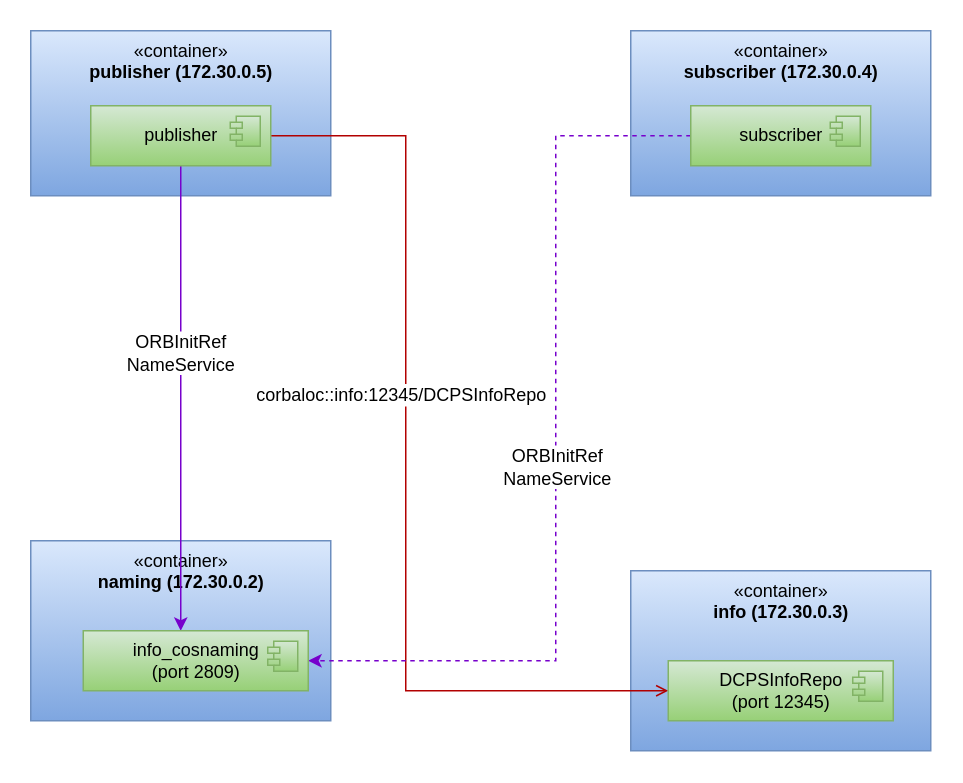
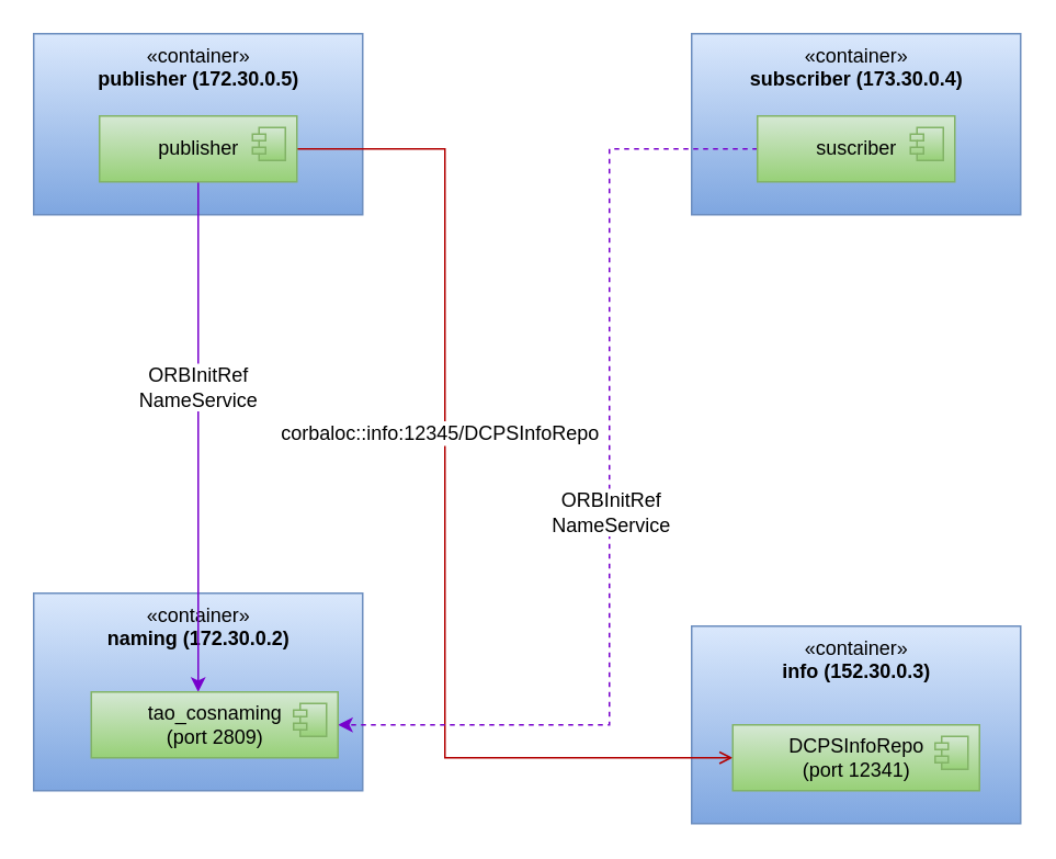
  <mxCell id="0" />
  <mxCell id="1" parent="0" />
  <mxCell id="2" value="«container»&lt;br&gt;&lt;b&gt;publisher (172.30.0.5)&lt;/b&gt;" style="html=1;verticalAlign=top;fillColor=#dae8fc;strokeColor=#6c8ebf;gradientColor=#7ea6e0;" vertex="1" parent="1"><mxGeometry x="20" y="20" width="200" height="110" as="geometry" /></mxCell>
- <mxCell id="3" value="«container»&lt;br&gt;&lt;b&gt;subscriber (172.30.0.4)&lt;/b&gt;" style="html=1;verticalAlign=top;fillColor=#dae8fc;strokeColor=#6c8ebf;gradientColor=#7ea6e0;" vertex="1" parent="1"><mxGeometry x="420" y="20" width="200" height="110" as="geometry" /></mxCell>
+ <mxCell id="3" value="«container»&lt;br&gt;&lt;b&gt;subscriber (173.30.0.4)&lt;/b&gt;" style="html=1;verticalAlign=top;fillColor=#dae8fc;strokeColor=#6c8ebf;gradientColor=#7ea6e0;" vertex="1" parent="1"><mxGeometry x="420" y="20" width="200" height="110" as="geometry" /></mxCell>
  <mxCell id="4" value="«container»&lt;br&gt;&lt;b&gt;naming (172.30.0.2)&lt;/b&gt;" style="html=1;verticalAlign=top;fillColor=#dae8fc;strokeColor=#6c8ebf;gradientColor=#7ea6e0;" vertex="1" parent="1"><mxGeometry x="20" y="360" width="200" height="120" as="geometry" /></mxCell>
- <mxCell id="5" value="«container»&lt;br&gt;&lt;b&gt;info (172.30.0.3)&lt;/b&gt;" style="html=1;verticalAlign=top;fillColor=#dae8fc;strokeColor=#6c8ebf;gradientColor=#7ea6e0;" vertex="1" parent="1"><mxGeometry x="420" y="380" width="200" height="120" as="geometry" /></mxCell>
+ <mxCell id="5" value="«container»&lt;br&gt;&lt;b&gt;info (152.30.0.3)&lt;/b&gt;" style="html=1;verticalAlign=top;fillColor=#dae8fc;strokeColor=#6c8ebf;gradientColor=#7ea6e0;" vertex="1" parent="1"><mxGeometry x="420" y="380" width="200" height="120" as="geometry" /></mxCell>
  <mxCell id="6" style="edgeStyle=orthogonalEdgeStyle;rounded=0;orthogonalLoop=1;jettySize=auto;html=1;entryX=0;entryY=0.5;entryDx=0;entryDy=0;fillColor=#e51400;strokeColor=#B20000;endArrow=open;" edge="1" parent="1" source="10" target="18"><mxGeometry relative="1" as="geometry"><Array as="points"><mxPoint x="270" y="90" /><mxPoint x="270" y="460" /></Array></mxGeometry></mxCell>
  <mxCell id="7" value="corbaloc::info:12345/DCPSInfoRepo" style="text;html=1;resizable=0;points=[];align=center;verticalAlign=middle;labelBackgroundColor=#ffffff;" vertex="1" connectable="0" parent="6"><mxGeometry x="-0.175" y="-4" relative="1" as="geometry"><mxPoint as="offset" /></mxGeometry></mxCell>
  <mxCell id="8" style="edgeStyle=orthogonalEdgeStyle;rounded=0;orthogonalLoop=1;jettySize=auto;html=1;fillColor=#aa00ff;strokeColor=#7700CC;" edge="1" parent="1" source="10" target="16"><mxGeometry relative="1" as="geometry"><Array as="points"><mxPoint x="120" y="330" /><mxPoint x="120" y="330" /></Array></mxGeometry></mxCell>
  <mxCell id="9" value="ORBInitRef&lt;br&gt;NameService" style="text;html=1;resizable=0;points=[];align=center;verticalAlign=middle;labelBackgroundColor=#ffffff;" vertex="1" connectable="0" parent="8"><mxGeometry x="-0.2" y="-1" relative="1" as="geometry"><mxPoint as="offset" /></mxGeometry></mxCell>
  <mxCell id="10" value="publisher" style="html=1;gradientColor=#97d077;fillColor=#d5e8d4;strokeColor=#82b366;" vertex="1" parent="1"><mxGeometry x="60" y="70" width="120" height="40" as="geometry" /></mxCell>
  <mxCell id="11" value="" style="shape=component;jettyWidth=8;jettyHeight=4;gradientColor=#97d077;fillColor=#d5e8d4;strokeColor=#82b366;" vertex="1" parent="10"><mxGeometry x="1" width="20" height="20" relative="1" as="geometry"><mxPoint x="-27" y="7" as="offset" /></mxGeometry></mxCell>
  <mxCell id="12" style="edgeStyle=orthogonalEdgeStyle;rounded=0;orthogonalLoop=1;jettySize=auto;html=1;entryX=1;entryY=0.5;entryDx=0;entryDy=0;fillColor=#aa00ff;strokeColor=#7700CC;dashed=1;" edge="1" parent="1" source="14" target="16"><mxGeometry relative="1" as="geometry"><Array as="points"><mxPoint x="370" y="90" /><mxPoint x="370" y="440" /></Array></mxGeometry></mxCell>
  <mxCell id="13" value="ORBInitRef&lt;br&gt;NameService" style="text;html=1;resizable=0;points=[];align=center;verticalAlign=middle;labelBackgroundColor=#ffffff;" vertex="1" connectable="0" parent="12"><mxGeometry x="-0.073" y="-1" relative="1" as="geometry"><mxPoint x="1" y="30" as="offset" /></mxGeometry></mxCell>
- <mxCell id="14" value="subscriber" style="html=1;gradientColor=#97d077;fillColor=#d5e8d4;strokeColor=#82b366;" vertex="1" parent="1"><mxGeometry x="460" y="70" width="120" height="40" as="geometry" /></mxCell>
+ <mxCell id="14" value="suscriber" style="html=1;gradientColor=#97d077;fillColor=#d5e8d4;strokeColor=#82b366;" vertex="1" parent="1"><mxGeometry x="460" y="70" width="120" height="40" as="geometry" /></mxCell>
  <mxCell id="15" value="" style="shape=component;jettyWidth=8;jettyHeight=4;gradientColor=#97d077;fillColor=#d5e8d4;strokeColor=#82b366;" vertex="1" parent="14"><mxGeometry x="1" width="20" height="20" relative="1" as="geometry"><mxPoint x="-27" y="7" as="offset" /></mxGeometry></mxCell>
- <mxCell id="16" value="info_cosnaming&lt;br&gt;(port 2809)" style="html=1;gradientColor=#97d077;fillColor=#d5e8d4;strokeColor=#82b366;" vertex="1" parent="1"><mxGeometry x="55" y="420" width="150" height="40" as="geometry" /></mxCell>
+ <mxCell id="16" value="tao_cosnaming&lt;br&gt;(port 2809)" style="html=1;gradientColor=#97d077;fillColor=#d5e8d4;strokeColor=#82b366;" vertex="1" parent="1"><mxGeometry x="55" y="420" width="150" height="40" as="geometry" /></mxCell>
  <mxCell id="17" value="" style="shape=component;jettyWidth=8;jettyHeight=4;gradientColor=#97d077;fillColor=#d5e8d4;strokeColor=#82b366;" vertex="1" parent="16"><mxGeometry x="1" width="20" height="20" relative="1" as="geometry"><mxPoint x="-27" y="7" as="offset" /></mxGeometry></mxCell>
- <mxCell id="18" value="DCPSInfoRepo&lt;br&gt;(port 12345)" style="html=1;gradientColor=#97d077;fillColor=#d5e8d4;strokeColor=#82b366;" vertex="1" parent="1"><mxGeometry x="445" y="440" width="150" height="40" as="geometry" /></mxCell>
+ <mxCell id="18" value="DCPSInfoRepo&lt;br&gt;(port 12341)" style="html=1;gradientColor=#97d077;fillColor=#d5e8d4;strokeColor=#82b366;" vertex="1" parent="1"><mxGeometry x="445" y="440" width="150" height="40" as="geometry" /></mxCell>
  <mxCell id="19" value="" style="shape=component;jettyWidth=8;jettyHeight=4;gradientColor=#97d077;fillColor=#d5e8d4;strokeColor=#82b366;" vertex="1" parent="18"><mxGeometry x="1" width="20" height="20" relative="1" as="geometry"><mxPoint x="-27" y="7" as="offset" /></mxGeometry></mxCell>
